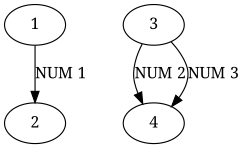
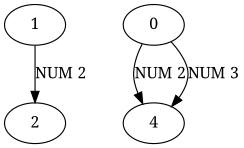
  digraph {
    fontname="Noto Serif"
    node [fontname="Noto Serif"]
    edge [fontname="Noto Serif"]
    1
    2
-   3
+   3 [label=0]
    4
-   1 -> 2 [label="NUM 1"]
+   1 -> 2 [label="NUM 2"]
    3 -> 4 [label="NUM 2"]
    3 -> 4 [label="NUM 3"]
  }
